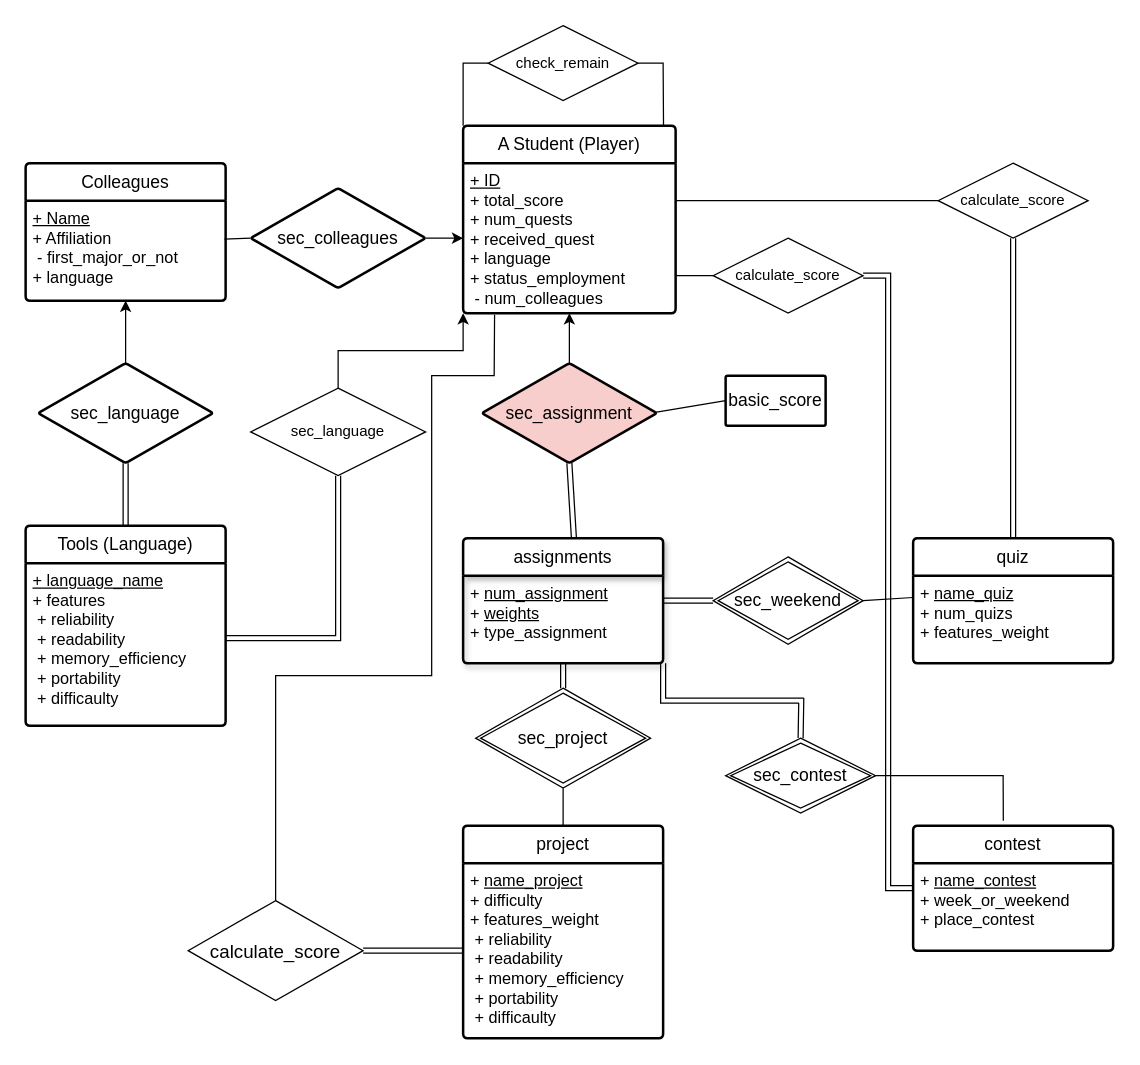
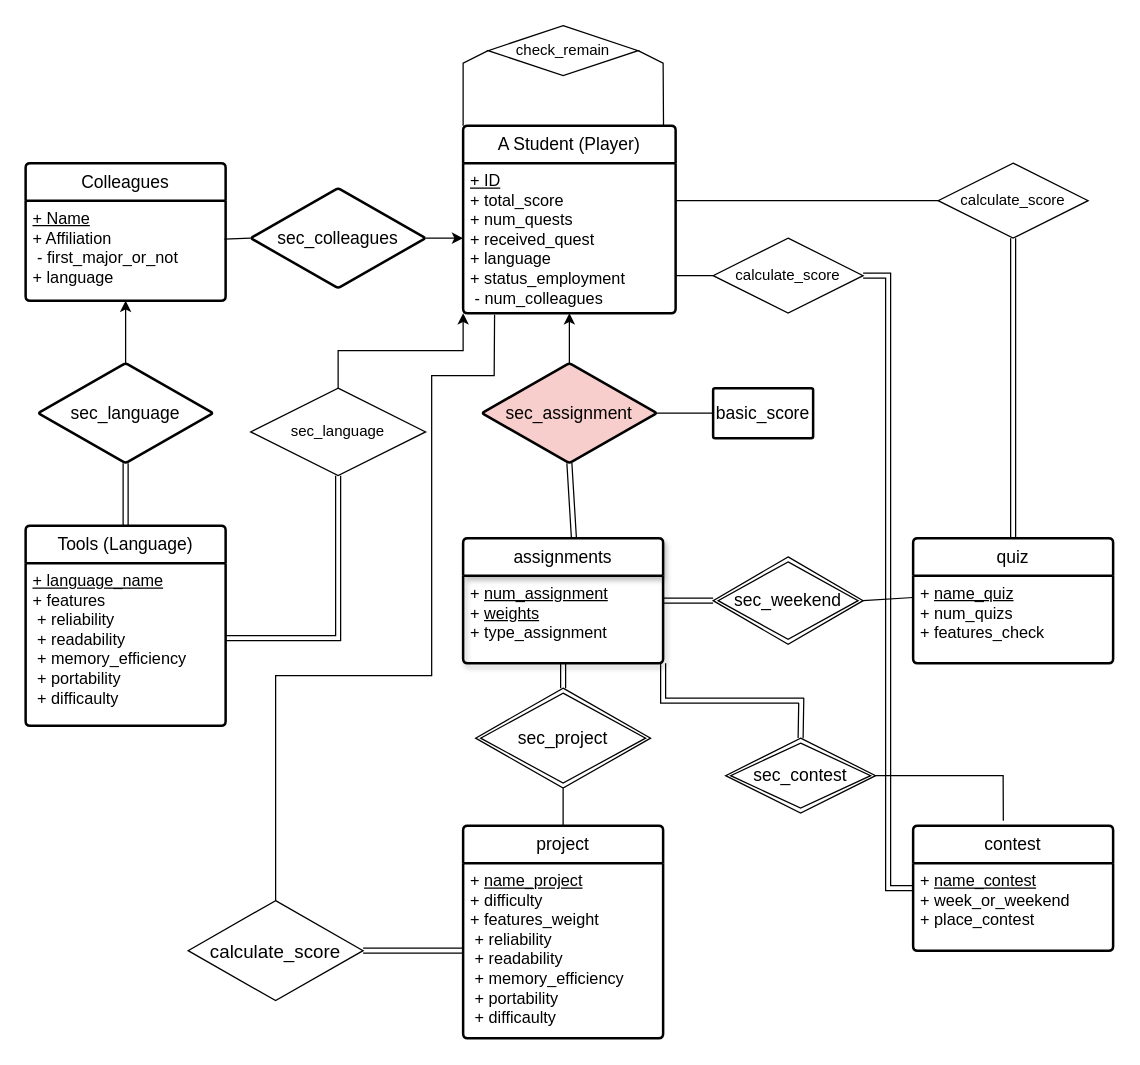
  <mxCell id="0" />
  <mxCell id="1" parent="0" />
  <mxCell id="2" value="A Student (Player)" style="swimlane;childLayout=stackLayout;horizontal=1;startSize=30;horizontalStack=0;rounded=1;fontSize=14;fontStyle=0;strokeWidth=2;resizeParent=0;resizeLast=1;shadow=0;dashed=0;align=center;arcSize=4;whiteSpace=wrap;html=1;" vertex="1" parent="1"><mxGeometry x="370" y="100" width="170" height="150" as="geometry" /></mxCell>
  <mxCell id="3" value="&lt;font style=&quot;font-size: 13px;&quot;&gt;&lt;u&gt;+ ID&lt;br&gt;&lt;/u&gt;+ total_score&lt;br&gt;+ num_quests&lt;br&gt;+ received_quest&lt;br&gt;+ language&lt;br&gt;+ status_employment&lt;br&gt;&amp;nbsp;- num_colleagues&lt;br&gt;&lt;/font&gt;" style="align=left;strokeColor=none;fillColor=none;spacingLeft=4;fontSize=12;verticalAlign=top;resizable=0;rotatable=0;part=1;html=1;" vertex="1" parent="2"><mxGeometry y="30" width="170" height="120" as="geometry" /></mxCell>
  <mxCell id="4" value="Colleagues" style="swimlane;childLayout=stackLayout;horizontal=1;startSize=30;horizontalStack=0;rounded=1;fontSize=14;fontStyle=0;strokeWidth=2;resizeParent=0;resizeLast=1;shadow=0;dashed=0;align=center;arcSize=4;whiteSpace=wrap;html=1;" vertex="1" parent="1"><mxGeometry x="20" y="130" width="160" height="110" as="geometry" /></mxCell>
  <mxCell id="5" value="&lt;font style=&quot;font-size: 13px;&quot;&gt;&lt;u&gt;+ Name&lt;br&gt;&lt;/u&gt;+ Affiliation&lt;br&gt;&amp;nbsp;- first_major_or_not&lt;br&gt;+ language&lt;br&gt;&lt;/font&gt;" style="align=left;strokeColor=none;fillColor=none;spacingLeft=4;fontSize=12;verticalAlign=top;resizable=0;rotatable=0;part=1;html=1;" vertex="1" parent="4"><mxGeometry y="30" width="160" height="80" as="geometry" /></mxCell>
  <mxCell id="6" style="edgeStyle=orthogonalEdgeStyle;rounded=0;orthogonalLoop=1;jettySize=auto;html=1;exitX=1;exitY=0.5;exitDx=0;exitDy=0;entryX=0;entryY=0.5;entryDx=0;entryDy=0;" edge="1" parent="1" source="7" target="3"><mxGeometry relative="1" as="geometry" /></mxCell>
  <mxCell id="7" value="sec_colleagues" style="rhombus;whiteSpace=wrap;html=1;fontSize=14;fontStyle=0;startSize=30;rounded=1;strokeWidth=2;shadow=0;dashed=0;arcSize=4;" vertex="1" parent="1"><mxGeometry x="200" y="150" width="140" height="80" as="geometry" /></mxCell>
  <mxCell id="8" value="Tools (Language)" style="swimlane;childLayout=stackLayout;horizontal=1;startSize=30;horizontalStack=0;rounded=1;fontSize=14;fontStyle=0;strokeWidth=2;resizeParent=0;resizeLast=1;shadow=0;dashed=0;align=center;arcSize=4;whiteSpace=wrap;html=1;" vertex="1" parent="1"><mxGeometry x="20" y="420" width="160" height="160" as="geometry" /></mxCell>
  <mxCell id="9" value="&lt;font style=&quot;font-size: 13px;&quot;&gt;&lt;u&gt;+ language_name&lt;br&gt;&lt;/u&gt;+ features&lt;br&gt;&amp;nbsp;+ reliability&lt;br&gt;&amp;nbsp;+ readability&lt;br&gt;&amp;nbsp;+ memory_efficiency&lt;br&gt;&amp;nbsp;+ portability&lt;br&gt;&amp;nbsp;+ difficaulty&lt;br&gt;&lt;/font&gt;" style="align=left;strokeColor=none;fillColor=none;spacingLeft=4;fontSize=12;verticalAlign=top;resizable=0;rotatable=0;part=1;html=1;" vertex="1" parent="8"><mxGeometry y="30" width="160" height="130" as="geometry" /></mxCell>
  <mxCell id="10" value="" style="rhombus;whiteSpace=wrap;html=1;fontSize=14;fontStyle=0;startSize=30;rounded=1;strokeWidth=2;shadow=0;dashed=0;arcSize=4;" vertex="1" parent="8"><mxGeometry y="160" width="160" as="geometry" /></mxCell>
  <mxCell id="11" style="edgeStyle=orthogonalEdgeStyle;rounded=0;orthogonalLoop=1;jettySize=auto;html=1;exitX=0.5;exitY=0;exitDx=0;exitDy=0;entryX=0.5;entryY=1;entryDx=0;entryDy=0;" edge="1" parent="1" source="12" target="5"><mxGeometry relative="1" as="geometry" /></mxCell>
  <mxCell id="12" value="sec_language" style="rhombus;whiteSpace=wrap;html=1;fontSize=14;fontStyle=0;startSize=30;rounded=1;strokeWidth=2;shadow=0;dashed=0;arcSize=4;" vertex="1" parent="1"><mxGeometry x="30" y="290" width="140" height="80" as="geometry" /></mxCell>
  <mxCell id="13" value="" style="edgeStyle=orthogonalEdgeStyle;rounded=0;orthogonalLoop=1;jettySize=auto;html=1;shape=link;" edge="1" parent="1" source="15"><mxGeometry relative="1" as="geometry"><mxPoint x="450" y="550" as="targetPoint" /></mxGeometry></mxCell>
  <mxCell id="14" value="" style="edgeStyle=orthogonalEdgeStyle;rounded=0;orthogonalLoop=1;jettySize=auto;html=1;shape=link;" edge="1" parent="1" source="15"><mxGeometry relative="1" as="geometry"><mxPoint x="570" y="480" as="targetPoint" /></mxGeometry></mxCell>
  <mxCell id="15" value="assignments" style="swimlane;childLayout=stackLayout;horizontal=1;startSize=30;horizontalStack=0;rounded=1;fontSize=14;fontStyle=0;strokeWidth=2;resizeParent=0;resizeLast=1;shadow=1;align=center;arcSize=4;whiteSpace=wrap;html=1;backgroundOutline=0;fixedWidth=0;" vertex="1" parent="1"><mxGeometry x="370" y="430" width="160" height="100" as="geometry" /></mxCell>
  <mxCell id="16" value="&lt;font style=&quot;font-size: 13px;&quot;&gt;+ &lt;u&gt;num_assignment&lt;/u&gt;&lt;br&gt;+ &lt;u&gt;weights&lt;/u&gt;&lt;br&gt;+&amp;nbsp;type_assignment&lt;br&gt;&lt;/font&gt;" style="align=left;strokeColor=none;fillColor=none;spacingLeft=4;fontSize=12;verticalAlign=top;resizable=0;rotatable=0;part=1;html=1;" vertex="1" parent="15"><mxGeometry y="30" width="160" height="70" as="geometry" /></mxCell>
  <mxCell id="17" value="project" style="swimlane;childLayout=stackLayout;horizontal=1;startSize=30;horizontalStack=0;rounded=1;fontSize=14;fontStyle=0;strokeWidth=2;resizeParent=0;resizeLast=1;shadow=0;dashed=0;align=center;arcSize=4;whiteSpace=wrap;html=1;" vertex="1" parent="1"><mxGeometry x="370" y="660" width="160" height="170" as="geometry" /></mxCell>
  <mxCell id="18" value="&lt;font style=&quot;font-size: 13px;&quot;&gt;+ &lt;u&gt;name_project&lt;/u&gt;&lt;br&gt;+ difficulty&lt;br&gt;+&amp;nbsp;features_weight&lt;br&gt;&amp;nbsp;+ reliability&lt;br style=&quot;border-color: var(--border-color);&quot;&gt;&amp;nbsp;+ readability&lt;br style=&quot;border-color: var(--border-color);&quot;&gt;&amp;nbsp;+ memory_efficiency&lt;br style=&quot;border-color: var(--border-color);&quot;&gt;&amp;nbsp;+ portability&lt;br style=&quot;border-color: var(--border-color);&quot;&gt;&amp;nbsp;+ difficaulty&lt;br&gt;&lt;/font&gt;" style="align=left;strokeColor=none;fillColor=none;spacingLeft=4;fontSize=12;verticalAlign=top;resizable=0;rotatable=0;part=1;html=1;" vertex="1" parent="17"><mxGeometry y="30" width="160" height="140" as="geometry" /></mxCell>
  <mxCell id="19" style="edgeStyle=orthogonalEdgeStyle;rounded=0;orthogonalLoop=1;jettySize=auto;html=1;exitX=0.5;exitY=0;exitDx=0;exitDy=0;entryX=0.5;entryY=1;entryDx=0;entryDy=0;shape=link;" edge="1" parent="1" source="20" target="42"><mxGeometry relative="1" as="geometry" /></mxCell>
  <mxCell id="20" value="quiz" style="swimlane;childLayout=stackLayout;horizontal=1;startSize=30;horizontalStack=0;rounded=1;fontSize=14;fontStyle=0;strokeWidth=2;resizeParent=0;resizeLast=1;shadow=0;dashed=0;align=center;arcSize=4;whiteSpace=wrap;html=1;" vertex="1" parent="1"><mxGeometry x="730" y="430" width="160" height="100" as="geometry" /></mxCell>
- <mxCell id="21" value="&lt;font style=&quot;font-size: 13px;&quot;&gt;+ &lt;u&gt;name_quiz&lt;/u&gt;&lt;br&gt;+ num_quizs&lt;br&gt;+ features_weight&lt;br&gt;&lt;/font&gt;" style="align=left;strokeColor=none;fillColor=none;spacingLeft=4;fontSize=12;verticalAlign=top;resizable=0;rotatable=0;part=1;html=1;" vertex="1" parent="20"><mxGeometry y="30" width="160" height="70" as="geometry" /></mxCell>
+ <mxCell id="21" value="&lt;font style=&quot;font-size: 13px;&quot;&gt;+ &lt;u&gt;name_quiz&lt;/u&gt;&lt;br&gt;+ num_quizs&lt;br&gt;+ features_check&lt;br&gt;&lt;/font&gt;" style="align=left;strokeColor=none;fillColor=none;spacingLeft=4;fontSize=12;verticalAlign=top;resizable=0;rotatable=0;part=1;html=1;" vertex="1" parent="20"><mxGeometry y="30" width="160" height="70" as="geometry" /></mxCell>
  <mxCell id="22" style="edgeStyle=orthogonalEdgeStyle;rounded=0;orthogonalLoop=1;jettySize=auto;html=1;exitX=0;exitY=0.5;exitDx=0;exitDy=0;entryX=1;entryY=0.5;entryDx=0;entryDy=0;shape=link;" edge="1" parent="1" source="23" target="44"><mxGeometry relative="1" as="geometry" /></mxCell>
  <mxCell id="23" value="contest" style="swimlane;childLayout=stackLayout;horizontal=1;startSize=30;horizontalStack=0;rounded=1;fontSize=14;fontStyle=0;strokeWidth=2;resizeParent=0;resizeLast=1;shadow=0;dashed=0;align=center;arcSize=4;whiteSpace=wrap;html=1;" vertex="1" parent="1"><mxGeometry x="730" y="660" width="160" height="100" as="geometry" /></mxCell>
  <mxCell id="24" value="&lt;font style=&quot;font-size: 13px;&quot;&gt;+ &lt;u&gt;name_contest&lt;/u&gt;&lt;br&gt;+ week_or_weekend&lt;br&gt;+ place_contest&lt;br&gt;&lt;/font&gt;" style="align=left;strokeColor=none;fillColor=none;spacingLeft=4;fontSize=12;verticalAlign=top;resizable=0;rotatable=0;part=1;html=1;" vertex="1" parent="23"><mxGeometry y="30" width="160" height="70" as="geometry" /></mxCell>
  <mxCell id="25" style="edgeStyle=orthogonalEdgeStyle;rounded=0;orthogonalLoop=1;jettySize=auto;html=1;exitX=1;exitY=1;exitDx=0;exitDy=0;shape=link;" edge="1" parent="1" source="16"><mxGeometry relative="1" as="geometry"><mxPoint x="640" y="590" as="targetPoint" /></mxGeometry></mxCell>
- <mxCell id="26" value="basic_score" style="whiteSpace=wrap;html=1;fontSize=14;fontStyle=0;startSize=30;rounded=1;strokeWidth=2;shadow=0;dashed=0;arcSize=4;" vertex="1" parent="1"><mxGeometry x="580" y="300" width="80" height="40" as="geometry" /></mxCell>
+ <mxCell id="26" value="basic_score" style="whiteSpace=wrap;html=1;fontSize=14;fontStyle=0;startSize=30;rounded=1;strokeWidth=2;shadow=0;dashed=0;arcSize=4;" vertex="1" parent="1"><mxGeometry x="570" y="310" width="80" height="40" as="geometry" /></mxCell>
  <mxCell id="27" value="" style="endArrow=none;html=1;rounded=0;exitX=0;exitY=0.5;exitDx=0;exitDy=0;entryX=0.964;entryY=0.5;entryDx=0;entryDy=0;entryPerimeter=0;" edge="1" parent="1" source="26" target="29"><mxGeometry relative="1" as="geometry"><mxPoint x="280" y="480" as="sourcePoint" /><mxPoint x="530" y="330" as="targetPoint" /></mxGeometry></mxCell>
  <mxCell id="28" style="edgeStyle=orthogonalEdgeStyle;rounded=0;orthogonalLoop=1;jettySize=auto;html=1;exitX=0.5;exitY=0;exitDx=0;exitDy=0;entryX=0.5;entryY=1;entryDx=0;entryDy=0;" edge="1" parent="1" source="29" target="3"><mxGeometry relative="1" as="geometry" /></mxCell>
  <mxCell id="29" value="sec_assignment" style="rhombus;whiteSpace=wrap;html=1;fontSize=14;fontStyle=0;startSize=30;rounded=1;strokeWidth=2;shadow=0;dashed=0;arcSize=4;fillColor=#f8cecc;" vertex="1" parent="1"><mxGeometry x="385" y="290" width="140" height="80" as="geometry" /></mxCell>
  <mxCell id="30" value="" style="endArrow=none;html=1;rounded=0;exitX=0.994;exitY=0.386;exitDx=0;exitDy=0;exitPerimeter=0;entryX=0;entryY=0.5;entryDx=0;entryDy=0;" edge="1" parent="1" source="5" target="7"><mxGeometry relative="1" as="geometry"><mxPoint x="280" y="480" as="sourcePoint" /><mxPoint x="440" y="480" as="targetPoint" /></mxGeometry></mxCell>
  <mxCell id="31" value="" style="endArrow=none;html=1;rounded=0;exitX=0.5;exitY=1;exitDx=0;exitDy=0;entryX=0.5;entryY=0;entryDx=0;entryDy=0;shape=link;" edge="1" parent="1" source="12" target="8"><mxGeometry relative="1" as="geometry"><mxPoint x="280" y="480" as="sourcePoint" /><mxPoint x="440" y="480" as="targetPoint" /></mxGeometry></mxCell>
  <mxCell id="32" value="" style="endArrow=none;html=1;rounded=0;exitX=0.5;exitY=1;exitDx=0;exitDy=0;entryX=0.554;entryY=0.002;entryDx=0;entryDy=0;entryPerimeter=0;shape=link;" edge="1" parent="1" source="29" target="15"><mxGeometry relative="1" as="geometry"><mxPoint x="330" y="480" as="sourcePoint" /><mxPoint x="490" y="480" as="targetPoint" /></mxGeometry></mxCell>
  <mxCell id="33" style="edgeStyle=orthogonalEdgeStyle;rounded=0;orthogonalLoop=1;jettySize=auto;html=1;exitX=0.5;exitY=0;exitDx=0;exitDy=0;entryX=0;entryY=1;entryDx=0;entryDy=0;" edge="1" parent="1" source="34" target="3"><mxGeometry relative="1" as="geometry" /></mxCell>
  <mxCell id="34" value="sec_language" style="shape=rhombus;perimeter=rhombusPerimeter;whiteSpace=wrap;html=1;align=center;" vertex="1" parent="1"><mxGeometry x="200" y="310" width="140" height="70" as="geometry" /></mxCell>
  <mxCell id="35" value="" style="endArrow=none;html=1;rounded=0;entryX=0.5;entryY=1;entryDx=0;entryDy=0;shape=link;" edge="1" parent="1" target="34"><mxGeometry relative="1" as="geometry"><mxPoint x="180" y="510" as="sourcePoint" /><mxPoint x="340" y="510" as="targetPoint" /><Array as="points"><mxPoint x="270" y="510" /></Array></mxGeometry></mxCell>
  <mxCell id="36" style="edgeStyle=orthogonalEdgeStyle;rounded=0;orthogonalLoop=1;jettySize=auto;html=1;exitX=1;exitY=0.5;exitDx=0;exitDy=0;entryX=0;entryY=0.5;entryDx=0;entryDy=0;shape=link;" edge="1" parent="1" source="37" target="18"><mxGeometry relative="1" as="geometry" /></mxCell>
  <mxCell id="37" value="&lt;font style=&quot;font-size: 15px;&quot;&gt;calculate_score&lt;/font&gt;" style="shape=rhombus;perimeter=rhombusPerimeter;whiteSpace=wrap;html=1;align=center;" vertex="1" parent="1"><mxGeometry x="150" y="720" width="140" height="80" as="geometry" /></mxCell>
  <mxCell id="38" value="" style="endArrow=none;html=1;rounded=0;exitX=0.5;exitY=0;exitDx=0;exitDy=0;entryX=0.127;entryY=1.011;entryDx=0;entryDy=0;entryPerimeter=0;" edge="1" parent="1" source="37"><mxGeometry relative="1" as="geometry"><mxPoint x="224.84" y="720" as="sourcePoint" /><mxPoint x="395.16" y="251.32" as="targetPoint" /><Array as="points"><mxPoint x="220" y="540" /><mxPoint x="344.84" y="540" /><mxPoint x="344.84" y="300" /><mxPoint x="394.84" y="300" /></Array></mxGeometry></mxCell>
  <mxCell id="39" value="" style="endArrow=none;html=1;rounded=0;exitX=0.5;exitY=0;exitDx=0;exitDy=0;entryX=0.5;entryY=1;entryDx=0;entryDy=0;" edge="1" parent="1" source="17"><mxGeometry relative="1" as="geometry"><mxPoint x="350" y="460" as="sourcePoint" /><mxPoint x="450" y="630" as="targetPoint" /></mxGeometry></mxCell>
  <mxCell id="40" value="" style="endArrow=none;html=1;rounded=0;exitX=1;exitY=0.5;exitDx=0;exitDy=0;entryX=0.451;entryY=-0.039;entryDx=0;entryDy=0;entryPerimeter=0;" edge="1" parent="1" target="23"><mxGeometry relative="1" as="geometry"><mxPoint x="700" y="620" as="sourcePoint" /><mxPoint x="510" y="460" as="targetPoint" /><Array as="points"><mxPoint x="802" y="620" /></Array></mxGeometry></mxCell>
  <mxCell id="41" value="" style="endArrow=none;html=1;rounded=0;exitX=0;exitY=0.25;exitDx=0;exitDy=0;entryX=1;entryY=0.5;entryDx=0;entryDy=0;" edge="1" parent="1" source="21" target="50"><mxGeometry relative="1" as="geometry"><mxPoint x="350" y="460" as="sourcePoint" /><mxPoint x="690" y="480" as="targetPoint" /></mxGeometry></mxCell>
  <mxCell id="42" value="calculate_score" style="shape=rhombus;perimeter=rhombusPerimeter;whiteSpace=wrap;html=1;align=center;" vertex="1" parent="1"><mxGeometry x="750" y="130" width="120" height="60" as="geometry" /></mxCell>
  <mxCell id="43" value="" style="endArrow=none;html=1;rounded=0;exitX=1;exitY=0.25;exitDx=0;exitDy=0;entryX=0;entryY=0.5;entryDx=0;entryDy=0;" edge="1" parent="1" source="3" target="42"><mxGeometry relative="1" as="geometry"><mxPoint x="350" y="460" as="sourcePoint" /><mxPoint x="510" y="460" as="targetPoint" /></mxGeometry></mxCell>
  <mxCell id="44" value="calculate_score" style="shape=rhombus;perimeter=rhombusPerimeter;whiteSpace=wrap;html=1;align=center;" vertex="1" parent="1"><mxGeometry x="570" y="190" width="120" height="60" as="geometry" /></mxCell>
  <mxCell id="45" value="" style="endArrow=none;html=1;rounded=0;exitX=0;exitY=0.5;exitDx=0;exitDy=0;entryX=1;entryY=0.75;entryDx=0;entryDy=0;" edge="1" parent="1" source="44" target="3"><mxGeometry relative="1" as="geometry"><mxPoint x="350" y="460" as="sourcePoint" /><mxPoint x="510" y="460" as="targetPoint" /></mxGeometry></mxCell>
- <mxCell id="46" value="check_remain" style="shape=rhombus;perimeter=rhombusPerimeter;whiteSpace=wrap;html=1;align=center;" vertex="1" parent="1"><mxGeometry x="390" y="20" width="120" height="60" as="geometry" /></mxCell>
+ <mxCell id="46" value="check_remain" style="shape=rhombus;perimeter=rhombusPerimeter;whiteSpace=wrap;html=1;align=center;" vertex="1" parent="1"><mxGeometry x="390" y="20" width="120" height="40" as="geometry" /></mxCell>
  <mxCell id="47" value="" style="endArrow=none;html=1;rounded=0;exitX=1;exitY=0.5;exitDx=0;exitDy=0;entryX=0.943;entryY=-0.003;entryDx=0;entryDy=0;entryPerimeter=0;" edge="1" parent="1" source="46" target="2"><mxGeometry relative="1" as="geometry"><mxPoint x="350" y="350" as="sourcePoint" /><mxPoint x="510" y="350" as="targetPoint" /><Array as="points"><mxPoint x="530" y="50" /></Array></mxGeometry></mxCell>
  <mxCell id="48" value="" style="endArrow=none;html=1;rounded=0;exitX=0;exitY=0.5;exitDx=0;exitDy=0;entryX=0;entryY=0;entryDx=0;entryDy=0;" edge="1" parent="1" source="46" target="2"><mxGeometry relative="1" as="geometry"><mxPoint x="350" y="350" as="sourcePoint" /><mxPoint x="510" y="350" as="targetPoint" /><Array as="points"><mxPoint x="370" y="50" /></Array></mxGeometry></mxCell>
  <mxCell id="49" value="&lt;font style=&quot;font-size: 14px;&quot;&gt;sec_contest&lt;/font&gt;" style="shape=rhombus;double=1;perimeter=rhombusPerimeter;whiteSpace=wrap;html=1;align=center;" vertex="1" parent="1"><mxGeometry x="580" y="590" width="120" height="60" as="geometry" /></mxCell>
  <mxCell id="50" value="&lt;font style=&quot;font-size: 14px;&quot;&gt;sec_weekend&lt;/font&gt;" style="shape=rhombus;double=1;perimeter=rhombusPerimeter;whiteSpace=wrap;html=1;align=center;" vertex="1" parent="1"><mxGeometry x="570" y="445" width="120" height="70" as="geometry" /></mxCell>
  <mxCell id="51" value="&lt;font style=&quot;font-size: 14px;&quot;&gt;sec_project&lt;/font&gt;" style="shape=rhombus;double=1;perimeter=rhombusPerimeter;whiteSpace=wrap;html=1;align=center;" vertex="1" parent="1"><mxGeometry x="380" y="550" width="140" height="80" as="geometry" /></mxCell>
